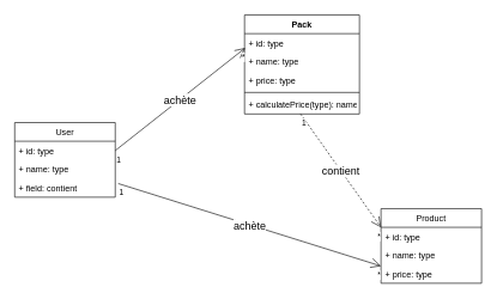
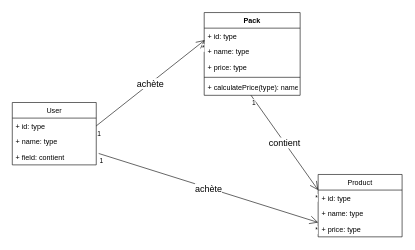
  <mxCell id="0" />
  <mxCell id="1" parent="0" />
  <mxCell id="2" value="Pack" style="swimlane;fontStyle=1;align=center;verticalAlign=top;childLayout=stackLayout;horizontal=1;startSize=26;horizontalStack=0;resizeParent=1;resizeParentMax=0;resizeLast=0;collapsible=1;marginBottom=0;" parent="1" vertex="1"><mxGeometry x="340" y="20" width="160" height="138" as="geometry" /></mxCell>
  <mxCell id="3" value="+ id: type" style="text;strokeColor=none;fillColor=none;align=left;verticalAlign=top;spacingLeft=4;spacingRight=4;overflow=hidden;rotatable=0;points=[[0,0.5],[1,0.5]];portConstraint=eastwest;" parent="2" vertex="1"><mxGeometry y="26" width="160" height="26" as="geometry" /></mxCell>
  <mxCell id="4" value="+ name: type" style="text;strokeColor=none;fillColor=none;align=left;verticalAlign=top;spacingLeft=4;spacingRight=4;overflow=hidden;rotatable=0;points=[[0,0.5],[1,0.5]];portConstraint=eastwest;" parent="2" vertex="1"><mxGeometry y="52" width="160" height="26" as="geometry" /></mxCell>
  <mxCell id="5" value="+ price: type" style="text;strokeColor=none;fillColor=none;align=left;verticalAlign=top;spacingLeft=4;spacingRight=4;overflow=hidden;rotatable=0;points=[[0,0.5],[1,0.5]];portConstraint=eastwest;" parent="2" vertex="1"><mxGeometry y="78" width="160" height="26" as="geometry" /></mxCell>
  <mxCell id="6" value="" style="line;strokeWidth=1;fillColor=none;align=left;verticalAlign=middle;spacingTop=-1;spacingLeft=3;spacingRight=3;rotatable=0;labelPosition=right;points=[];portConstraint=eastwest;" parent="2" vertex="1"><mxGeometry y="104" width="160" height="8" as="geometry" /></mxCell>
  <mxCell id="7" value="+ calculatePrice(type): name" style="text;strokeColor=none;fillColor=none;align=left;verticalAlign=top;spacingLeft=4;spacingRight=4;overflow=hidden;rotatable=0;points=[[0,0.5],[1,0.5]];portConstraint=eastwest;" parent="2" vertex="1"><mxGeometry y="112" width="160" height="26" as="geometry" /></mxCell>
  <mxCell id="8" value="Product" style="swimlane;fontStyle=0;childLayout=stackLayout;horizontal=1;startSize=26;fillColor=none;horizontalStack=0;resizeParent=1;resizeParentMax=0;resizeLast=0;collapsible=1;marginBottom=0;" parent="1" vertex="1"><mxGeometry x="530" y="290" width="140" height="104" as="geometry" /></mxCell>
  <mxCell id="9" value="+ id: type" style="text;strokeColor=none;fillColor=none;align=left;verticalAlign=top;spacingLeft=4;spacingRight=4;overflow=hidden;rotatable=0;points=[[0,0.5],[1,0.5]];portConstraint=eastwest;" parent="8" vertex="1"><mxGeometry y="26" width="140" height="26" as="geometry" /></mxCell>
  <mxCell id="10" value="+ name: type" style="text;strokeColor=none;fillColor=none;align=left;verticalAlign=top;spacingLeft=4;spacingRight=4;overflow=hidden;rotatable=0;points=[[0,0.5],[1,0.5]];portConstraint=eastwest;" parent="8" vertex="1"><mxGeometry y="52" width="140" height="26" as="geometry" /></mxCell>
  <mxCell id="11" value="+ price: type" style="text;strokeColor=none;fillColor=none;align=left;verticalAlign=top;spacingLeft=4;spacingRight=4;overflow=hidden;rotatable=0;points=[[0,0.5],[1,0.5]];portConstraint=eastwest;" parent="8" vertex="1"><mxGeometry y="78" width="140" height="26" as="geometry" /></mxCell>
  <mxCell id="12" value="User" style="swimlane;fontStyle=0;childLayout=stackLayout;horizontal=1;startSize=26;fillColor=none;horizontalStack=0;resizeParent=1;resizeParentMax=0;resizeLast=0;collapsible=1;marginBottom=0;" parent="1" vertex="1"><mxGeometry x="20" y="170" width="140" height="104" as="geometry" /></mxCell>
  <mxCell id="13" value="+ id: type" style="text;strokeColor=none;fillColor=none;align=left;verticalAlign=top;spacingLeft=4;spacingRight=4;overflow=hidden;rotatable=0;points=[[0,0.5],[1,0.5]];portConstraint=eastwest;" parent="12" vertex="1"><mxGeometry y="26" width="140" height="26" as="geometry" /></mxCell>
  <mxCell id="14" value="+ name: type" style="text;strokeColor=none;fillColor=none;align=left;verticalAlign=top;spacingLeft=4;spacingRight=4;overflow=hidden;rotatable=0;points=[[0,0.5],[1,0.5]];portConstraint=eastwest;" parent="12" vertex="1"><mxGeometry y="52" width="140" height="26" as="geometry" /></mxCell>
  <mxCell id="15" value="+ field: contient" style="text;strokeColor=none;fillColor=none;align=left;verticalAlign=top;spacingLeft=4;spacingRight=4;overflow=hidden;rotatable=0;points=[[0,0.5],[1,0.5]];portConstraint=eastwest;" parent="12" vertex="1"><mxGeometry y="78" width="140" height="26" as="geometry" /></mxCell>
  <mxCell id="16" value="achète" style="endArrow=open;html=1;endSize=12;startArrow=none;startSize=14;startFill=0;fontSize=15;endFill=0;entryX=0.006;entryY=0.769;entryDx=0;entryDy=0;entryPerimeter=0;exitX=1;exitY=0.5;exitDx=0;exitDy=0;" parent="1" source="13" target="3" edge="1"><mxGeometry relative="1" as="geometry"><mxPoint x="-220" y="120" as="sourcePoint" /><mxPoint x="-60" y="120" as="targetPoint" /></mxGeometry></mxCell>
  <mxCell id="17" value="1" style="edgeLabel;resizable=0;html=1;align=left;verticalAlign=top;" parent="16" connectable="0" vertex="1"><mxGeometry x="-1" relative="1" as="geometry" /></mxCell>
  <mxCell id="18" value="*" style="edgeLabel;resizable=0;html=1;align=right;verticalAlign=top;" parent="16" connectable="0" vertex="1"><mxGeometry x="1" relative="1" as="geometry" /></mxCell>
  <mxCell id="19" value="achète" style="endArrow=open;html=1;endSize=12;startArrow=none;startSize=14;startFill=0;fontSize=15;endFill=0;entryX=0;entryY=0.077;entryDx=0;entryDy=0;entryPerimeter=0;exitX=1.029;exitY=0.269;exitDx=0;exitDy=0;exitPerimeter=0;" parent="1" source="15" target="11" edge="1"><mxGeometry relative="1" as="geometry"><mxPoint x="180" y="340" as="sourcePoint" /><mxPoint x="350.96" y="195.994" as="targetPoint" /></mxGeometry></mxCell>
  <mxCell id="20" value="1" style="edgeLabel;resizable=0;html=1;align=left;verticalAlign=top;" parent="19" connectable="0" vertex="1"><mxGeometry x="-1" relative="1" as="geometry" /></mxCell>
  <mxCell id="21" value="*" style="edgeLabel;resizable=0;html=1;align=right;verticalAlign=top;" parent="19" connectable="0" vertex="1"><mxGeometry x="1" relative="1" as="geometry" /></mxCell>
- <mxCell id="22" value="contient" style="endArrow=open;html=1;endSize=12;startArrow=none;startSize=14;startFill=0;fontSize=15;endFill=0;entryX=0;entryY=0.25;entryDx=0;entryDy=0;exitX=0.488;exitY=1;exitDx=0;exitDy=0;exitPerimeter=0;dashed=1;" parent="1" source="7" target="8" edge="1"><mxGeometry relative="1" as="geometry"><mxPoint x="174.06" y="264.994" as="sourcePoint" /><mxPoint x="540" y="380.002" as="targetPoint" /></mxGeometry></mxCell>
+ <mxCell id="22" value="contient" style="endArrow=open;html=1;endSize=12;startArrow=none;startSize=14;startFill=0;fontSize=15;endFill=0;entryX=0;entryY=0.25;entryDx=0;entryDy=0;exitX=0.488;exitY=1;exitDx=0;exitDy=0;exitPerimeter=0;" parent="1" source="7" target="8" edge="1"><mxGeometry relative="1" as="geometry"><mxPoint x="174.06" y="264.994" as="sourcePoint" /><mxPoint x="540" y="380.002" as="targetPoint" /></mxGeometry></mxCell>
  <mxCell id="23" value="1" style="edgeLabel;resizable=0;html=1;align=left;verticalAlign=top;" parent="22" connectable="0" vertex="1"><mxGeometry x="-1" relative="1" as="geometry" /></mxCell>
  <mxCell id="24" value="*" style="edgeLabel;resizable=0;html=1;align=right;verticalAlign=top;" parent="22" connectable="0" vertex="1"><mxGeometry x="1" relative="1" as="geometry" /></mxCell>
